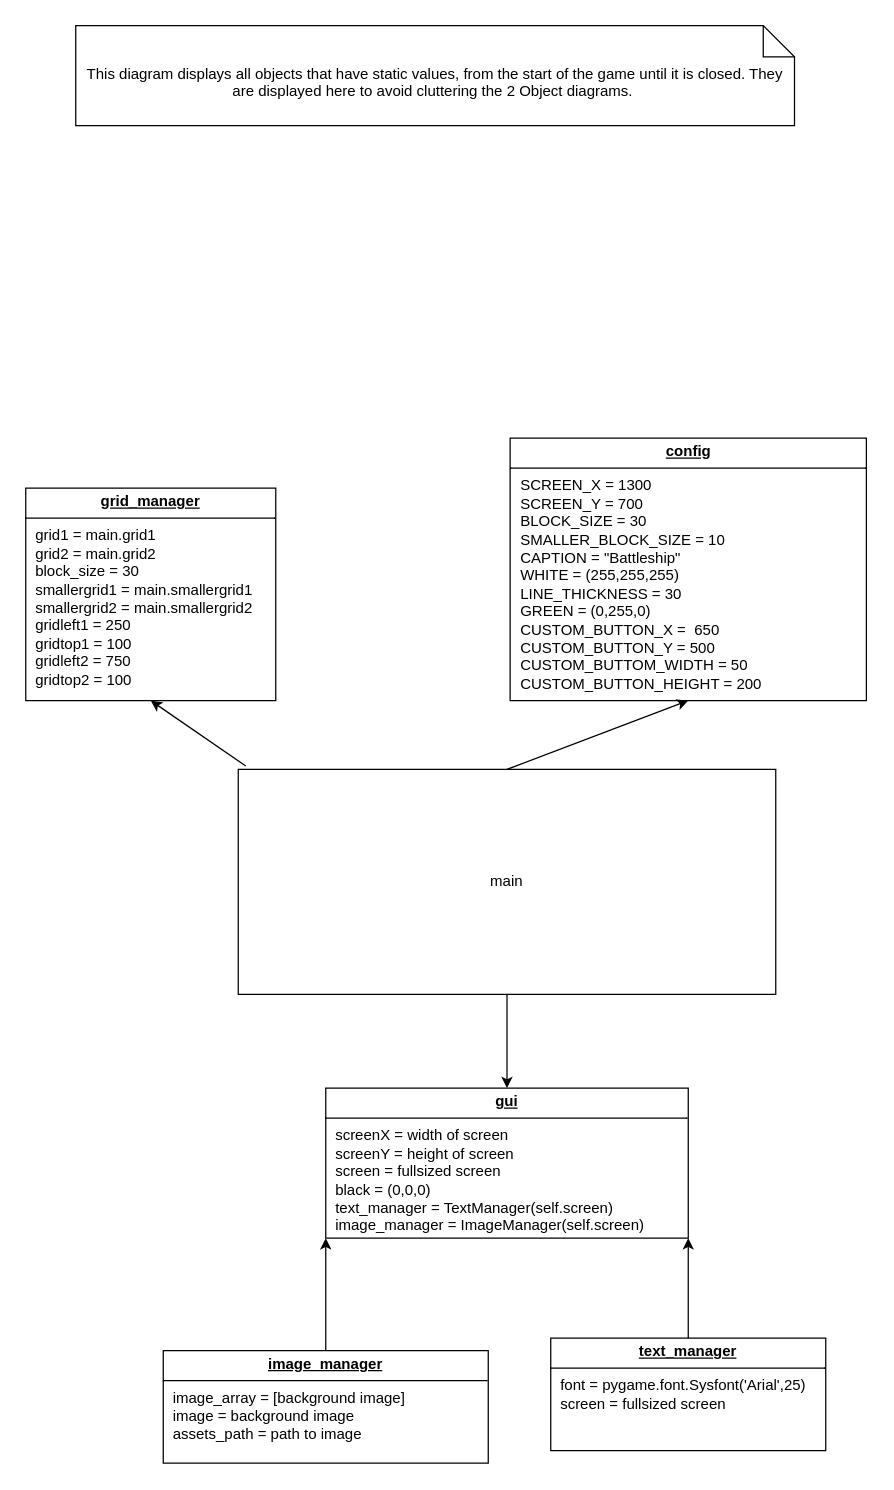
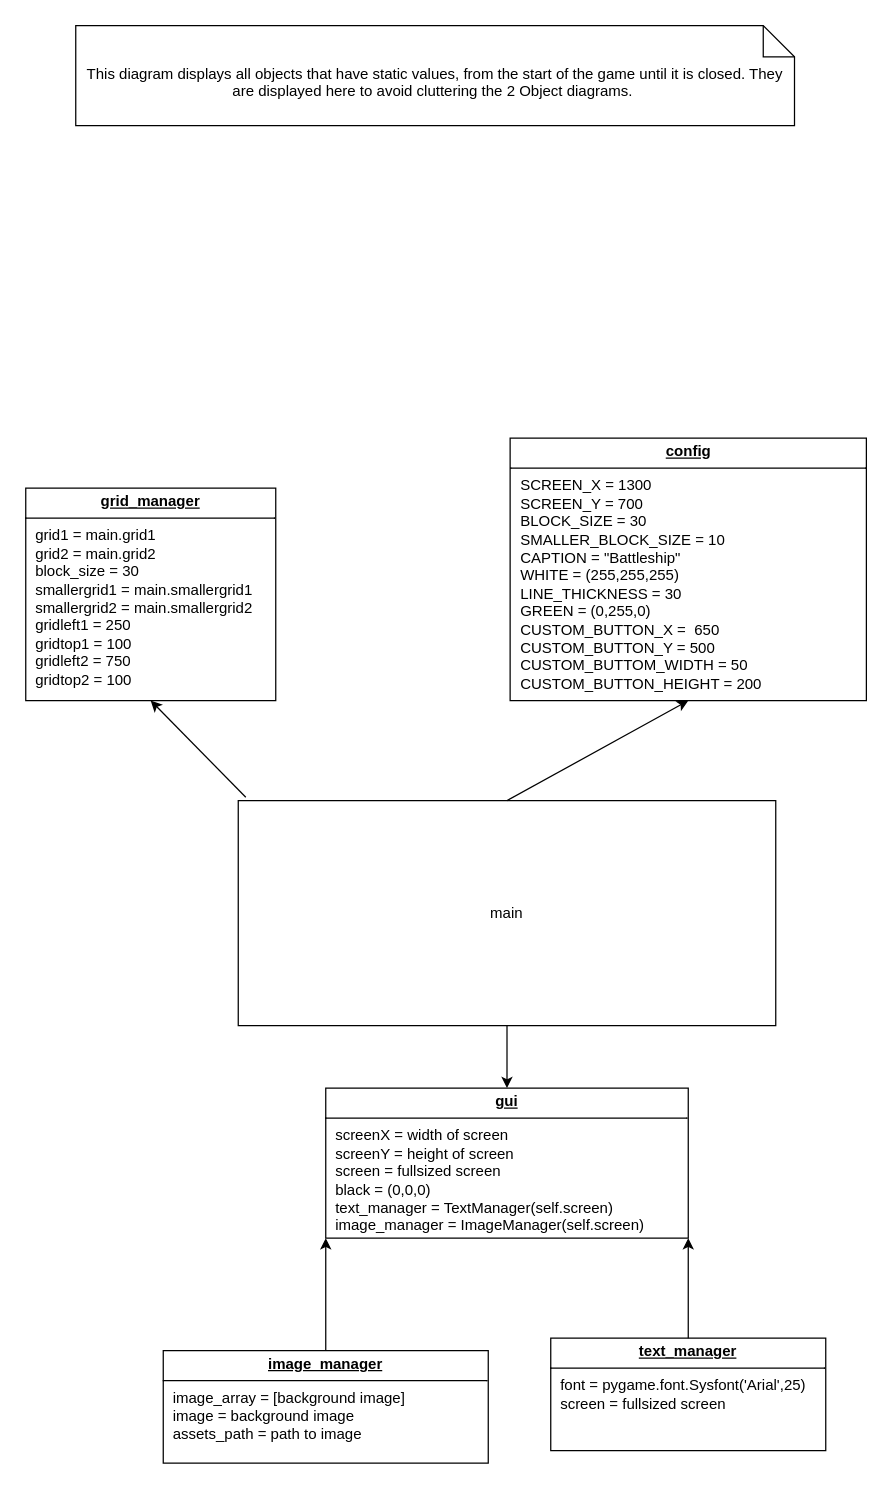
  <mxCell id="0" />
  <mxCell id="1" parent="0" />
- <mxCell id="2" value="main" style="rounded=0;whiteSpace=wrap;html=1;" parent="1" vertex="1"><mxGeometry x="190" y="615" width="430" height="180" as="geometry" /></mxCell>
+ <mxCell id="2" value="main" style="rounded=0;whiteSpace=wrap;html=1;" parent="1" vertex="1"><mxGeometry x="190" y="640" width="430" height="180" as="geometry" /></mxCell>
  <mxCell id="3" value="&lt;p style=&quot;margin:0px;margin-top:4px;text-align:center;text-decoration:underline;&quot;&gt;&lt;b&gt;gui&lt;/b&gt;&lt;/p&gt;&lt;hr size=&quot;1&quot; style=&quot;border-style:solid;&quot;&gt;&lt;p style=&quot;margin:0px;margin-left:8px;&quot;&gt;screenX = width of screen&lt;/p&gt;&lt;p style=&quot;margin:0px;margin-left:8px;&quot;&gt;screenY = height of screen&lt;/p&gt;&lt;p style=&quot;margin:0px;margin-left:8px;&quot;&gt;screen = fullsized screen&lt;/p&gt;&lt;p style=&quot;margin:0px;margin-left:8px;&quot;&gt;black = (0,0,0)&lt;/p&gt;&lt;p style=&quot;margin:0px;margin-left:8px;&quot;&gt;text_manager = TextManager(self.screen)&lt;/p&gt;&lt;p style=&quot;margin:0px;margin-left:8px;&quot;&gt;image_manager = ImageManager(self.screen)&lt;/p&gt;" style="verticalAlign=top;align=left;overflow=fill;html=1;whiteSpace=wrap;" parent="1" vertex="1"><mxGeometry x="260" y="870" width="290" height="120" as="geometry" /></mxCell>
  <mxCell id="4" value="&lt;p style=&quot;margin:0px;margin-top:4px;text-align:center;text-decoration:underline;&quot;&gt;&lt;b&gt;image_manager&lt;/b&gt;&lt;/p&gt;&lt;hr size=&quot;1&quot; style=&quot;border-style:solid;&quot;&gt;&lt;p style=&quot;margin:0px;margin-left:8px;&quot;&gt;image_array = [background image]&lt;/p&gt;&lt;p style=&quot;margin:0px;margin-left:8px;&quot;&gt;image = background image&lt;/p&gt;&lt;p style=&quot;margin:0px;margin-left:8px;&quot;&gt;assets_path = path to image&lt;/p&gt;&lt;p style=&quot;margin:0px;margin-left:8px;&quot;&gt;&lt;br&gt;&lt;/p&gt;&lt;p style=&quot;margin:0px;margin-left:8px;&quot;&gt;&lt;br&gt;&lt;/p&gt;" style="verticalAlign=top;align=left;overflow=fill;html=1;whiteSpace=wrap;" parent="1" vertex="1"><mxGeometry x="130" y="1080" width="260" height="90" as="geometry" /></mxCell>
  <mxCell id="5" value="&lt;p style=&quot;margin:0px;margin-top:4px;text-align:center;text-decoration:underline;&quot;&gt;&lt;b&gt;text_manager&lt;/b&gt;&lt;/p&gt;&lt;hr size=&quot;1&quot; style=&quot;border-style:solid;&quot;&gt;&lt;p style=&quot;margin:0px;margin-left:8px;&quot;&gt;font = pygame.font.Sysfont('Arial',25)&lt;/p&gt;&lt;p style=&quot;margin:0px;margin-left:8px;&quot;&gt;screen = fullsized screen&lt;/p&gt;&lt;p style=&quot;margin:0px;margin-left:8px;&quot;&gt;&lt;br&gt;&lt;/p&gt;" style="verticalAlign=top;align=left;overflow=fill;html=1;whiteSpace=wrap;" parent="1" vertex="1"><mxGeometry x="440" y="1070" width="220" height="90" as="geometry" /></mxCell>
  <mxCell id="6" value="&lt;p style=&quot;margin:0px;margin-top:4px;text-align:center;text-decoration:underline;&quot;&gt;&lt;b&gt;config&lt;/b&gt;&lt;/p&gt;&lt;hr size=&quot;1&quot; style=&quot;border-style:solid;&quot;&gt;&lt;p style=&quot;margin:0px;margin-left:8px;&quot;&gt;SCREEN_X = 1300&lt;/p&gt;&lt;p style=&quot;margin:0px;margin-left:8px;&quot;&gt;SCREEN_Y = 700&lt;/p&gt;&lt;p style=&quot;margin:0px;margin-left:8px;&quot;&gt;BLOCK_SIZE = 30&lt;/p&gt;&lt;p style=&quot;margin:0px;margin-left:8px;&quot;&gt;SMALLER_BLOCK_SIZE = 10&lt;/p&gt;&lt;p style=&quot;margin:0px;margin-left:8px;&quot;&gt;CAPTION = &quot;Battleship&quot;&lt;/p&gt;&lt;p style=&quot;margin:0px;margin-left:8px;&quot;&gt;WHITE = (255,255,255)&lt;/p&gt;&lt;p style=&quot;margin:0px;margin-left:8px;&quot;&gt;LINE_THICKNESS = 30&lt;/p&gt;&lt;p style=&quot;margin:0px;margin-left:8px;&quot;&gt;GREEN = (0,255,0)&lt;/p&gt;&lt;p style=&quot;margin:0px;margin-left:8px;&quot;&gt;CUSTOM_BUTTON_X =&amp;nbsp; 650&lt;/p&gt;&lt;p style=&quot;margin:0px;margin-left:8px;&quot;&gt;CUSTOM_BUTTON_Y = 500&lt;/p&gt;&lt;p style=&quot;margin:0px;margin-left:8px;&quot;&gt;CUSTOM_BUTTOM_WIDTH = 50&lt;/p&gt;&lt;p style=&quot;margin:0px;margin-left:8px;&quot;&gt;CUSTOM_BUTTON_HEIGHT = 200&lt;/p&gt;&lt;p style=&quot;margin:0px;margin-left:8px;&quot;&gt;&lt;br&gt;&lt;/p&gt;&lt;p style=&quot;margin:0px;margin-left:8px;&quot;&gt;&lt;span style=&quot;background-color: rgb(43, 43, 43); color: rgb(169, 183, 198); font-family: &amp;quot;JetBrains Mono&amp;quot;, monospace; font-size: 9.8pt;&quot;&gt;&lt;br&gt;&lt;/span&gt;&lt;/p&gt;&lt;p style=&quot;margin:0px;margin-left:8px;&quot;&gt;&lt;br&gt;&lt;/p&gt;" style="verticalAlign=top;align=left;overflow=fill;html=1;whiteSpace=wrap;" parent="1" vertex="1"><mxGeometry x="407.5" y="350" width="285" height="210" as="geometry" /></mxCell>
  <mxCell id="7" value="This diagram displays all objects that have static values, from the start of the game until it is closed. They are displayed here to avoid cluttering the 2 Object diagrams.&amp;nbsp;" style="shape=note2;boundedLbl=1;whiteSpace=wrap;html=1;size=25;verticalAlign=top;align=center;" parent="1" vertex="1"><mxGeometry x="60" y="20" width="575" height="80" as="geometry" /></mxCell>
  <mxCell id="8" value="" style="endArrow=classic;html=1;rounded=0;exitX=0.5;exitY=0;exitDx=0;exitDy=0;entryX=0.5;entryY=1;entryDx=0;entryDy=0;" parent="1" source="2" target="6" edge="1"><mxGeometry width="50" height="50" relative="1" as="geometry"><mxPoint x="330" y="670" as="sourcePoint" /><mxPoint x="380" y="620" as="targetPoint" /></mxGeometry></mxCell>
  <mxCell id="9" value="" style="endArrow=classic;html=1;rounded=0;entryX=0.5;entryY=0;entryDx=0;entryDy=0;exitX=0.5;exitY=1;exitDx=0;exitDy=0;" parent="1" source="2" target="3" edge="1"><mxGeometry width="50" height="50" relative="1" as="geometry"><mxPoint x="200" y="780" as="sourcePoint" /><mxPoint x="250" y="730" as="targetPoint" /></mxGeometry></mxCell>
  <mxCell id="10" value="" style="endArrow=classic;html=1;rounded=0;exitX=0.5;exitY=0;exitDx=0;exitDy=0;entryX=0;entryY=1;entryDx=0;entryDy=0;" parent="1" source="4" target="3" edge="1"><mxGeometry width="50" height="50" relative="1" as="geometry"><mxPoint x="120" y="990" as="sourcePoint" /><mxPoint x="170" y="940" as="targetPoint" /></mxGeometry></mxCell>
  <mxCell id="11" value="" style="endArrow=classic;html=1;rounded=0;entryX=1;entryY=1;entryDx=0;entryDy=0;exitX=0.5;exitY=0;exitDx=0;exitDy=0;" parent="1" source="5" target="3" edge="1"><mxGeometry width="50" height="50" relative="1" as="geometry"><mxPoint x="500" y="1010" as="sourcePoint" /><mxPoint x="550" y="960" as="targetPoint" /></mxGeometry></mxCell>
  <mxCell id="12" value="&lt;p style=&quot;margin:0px;margin-top:4px;text-align:center;text-decoration:underline;&quot;&gt;&lt;b&gt;grid_manager&lt;/b&gt;&lt;/p&gt;&lt;hr size=&quot;1&quot; style=&quot;border-style:solid;&quot;&gt;&lt;p style=&quot;margin:0px;margin-left:8px;&quot;&gt;grid1 = main.grid1&lt;/p&gt;&lt;p style=&quot;margin:0px;margin-left:8px;&quot;&gt;grid2 = main.grid2&lt;/p&gt;&lt;p style=&quot;margin:0px;margin-left:8px;&quot;&gt;block_size = 30&lt;/p&gt;&lt;p style=&quot;margin:0px;margin-left:8px;&quot;&gt;smallergrid1 = main.smallergrid1&lt;/p&gt;&lt;p style=&quot;margin:0px;margin-left:8px;&quot;&gt;smallergrid2 = main.smallergrid2&lt;/p&gt;&lt;p style=&quot;margin:0px;margin-left:8px;&quot;&gt;gridleft1 = 250&lt;/p&gt;&lt;p style=&quot;margin:0px;margin-left:8px;&quot;&gt;gridtop1 = 100&lt;/p&gt;&lt;p style=&quot;margin:0px;margin-left:8px;&quot;&gt;gridleft2 = 750&lt;/p&gt;&lt;p style=&quot;margin:0px;margin-left:8px;&quot;&gt;gridtop2 = 100&lt;/p&gt;&lt;p style=&quot;margin:0px;margin-left:8px;&quot;&gt;&lt;br&gt;&lt;/p&gt;" style="verticalAlign=top;align=left;overflow=fill;html=1;whiteSpace=wrap;" vertex="1" parent="1"><mxGeometry x="20" y="390" width="200" height="170" as="geometry" /></mxCell>
  <mxCell id="13" value="" style="endArrow=classic;html=1;rounded=0;exitX=0.014;exitY=-0.015;exitDx=0;exitDy=0;exitPerimeter=0;entryX=0.5;entryY=1;entryDx=0;entryDy=0;" edge="1" parent="1" source="2" target="12"><mxGeometry width="50" height="50" relative="1" as="geometry"><mxPoint x="140" y="610" as="sourcePoint" /><mxPoint x="190" y="560" as="targetPoint" /></mxGeometry></mxCell>
